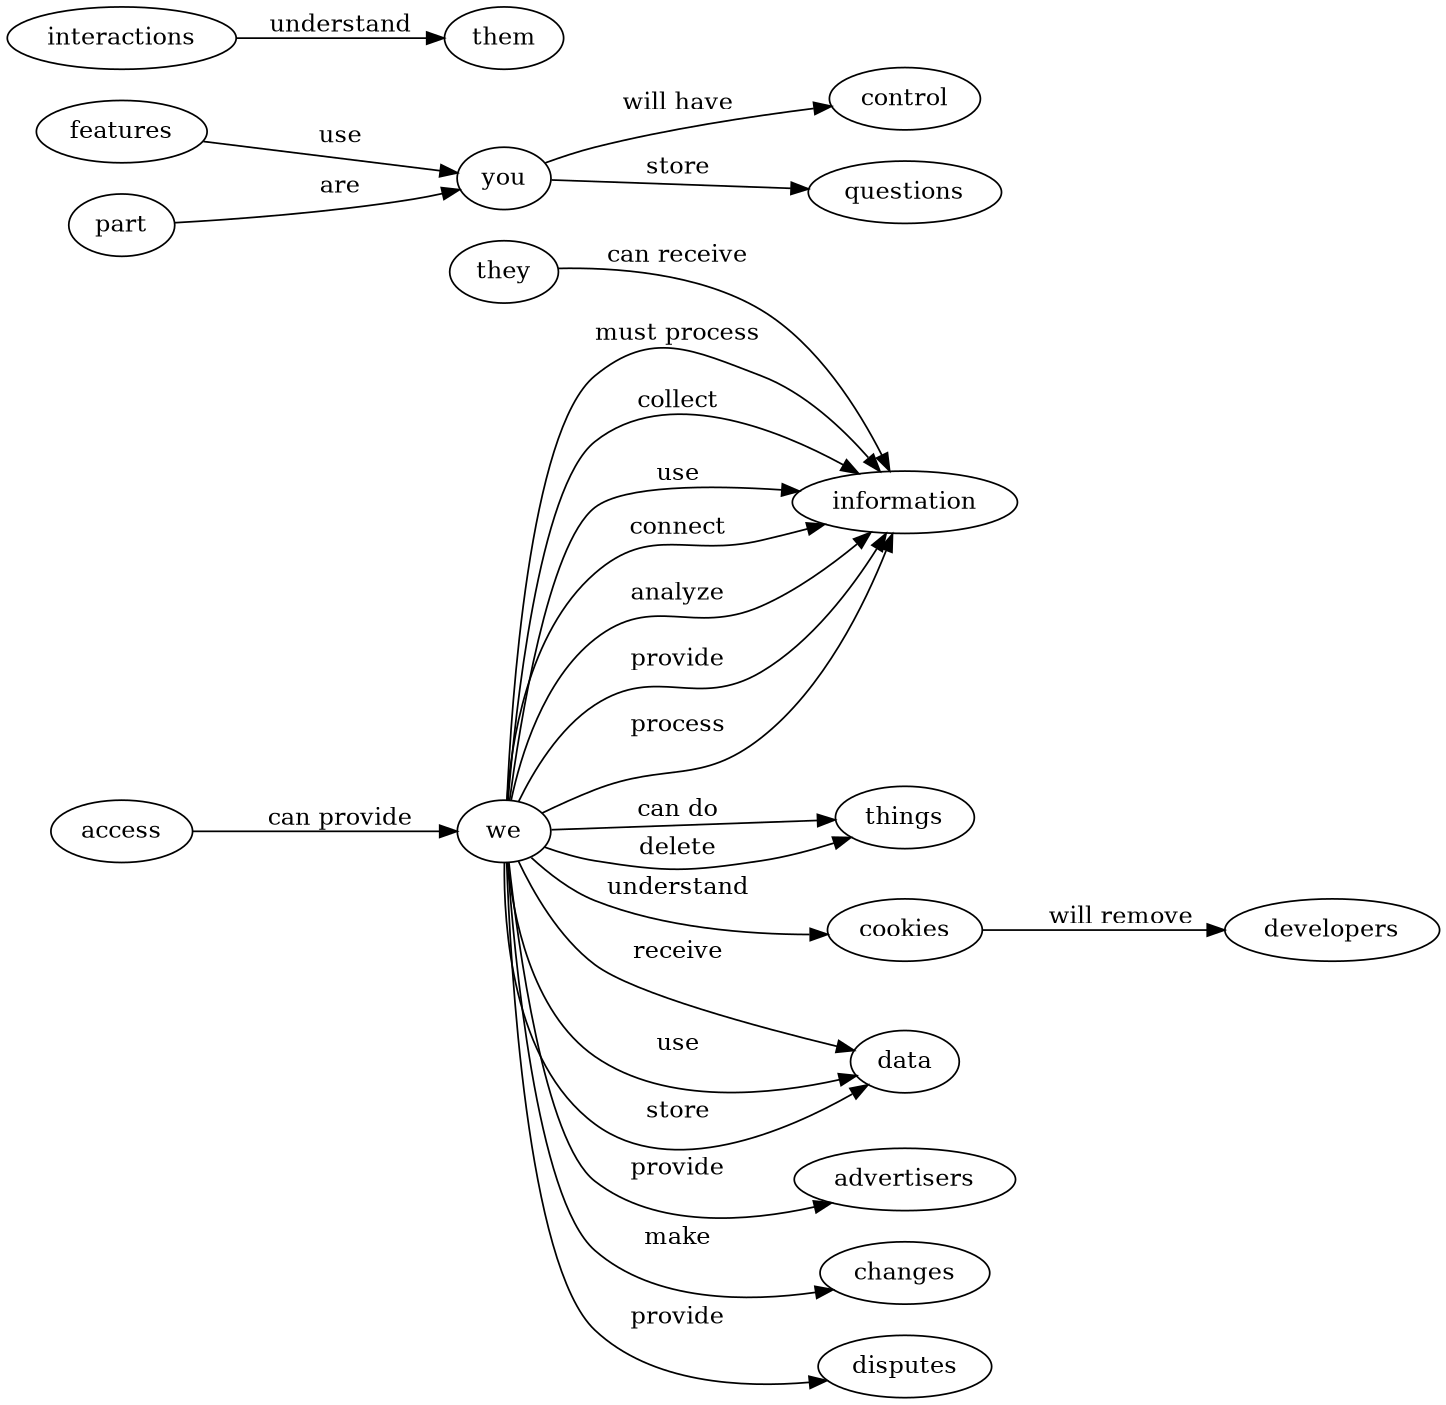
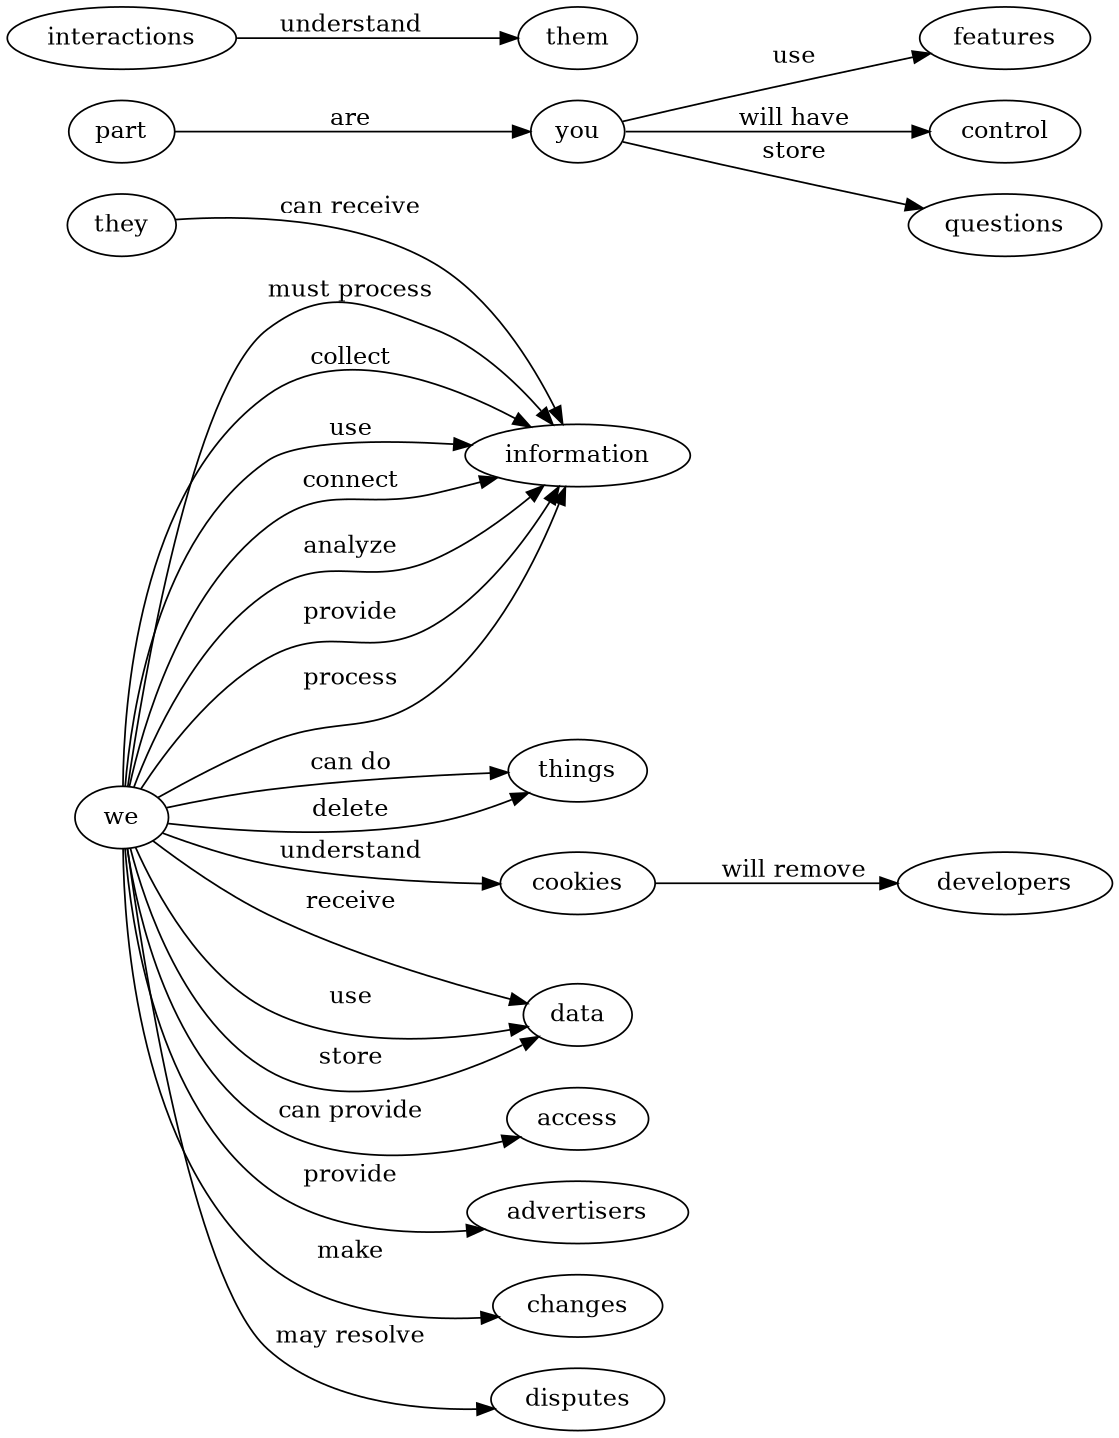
  digraph {
    rankdir=LR
    we
    information
    things
    cookies
    data
    access
    advertisers
    changes
    disputes
    developers
    you
    features
    control
    questions
    part
    they
    interactions
    them
    we -> information [label="must process"]
    we -> information [label=collect]
    we -> information [label=use]
    we -> information [label=connect]
    we -> information [label=analyze]
    we -> information [label=provide]
    we -> information [label=process]
    we -> things [label="can do"]
    we -> things [label=delete]
    we -> cookies [label=understand]
    we -> data [label=receive]
    we -> data [label=use]
    we -> data [label=store]
-   access -> we [label="can provide"]
+   we -> access [label="can provide"]
    we -> advertisers [label=provide]
    we -> changes [label=make]
-   we -> disputes [label=provide]
+   we -> disputes [label="may resolve"]
    cookies -> developers [label="will remove"]
-   features -> you [label=use]
+   you -> features [label=use]
    you -> control [label="will have"]
    you -> questions [label=store]
    part -> you [label=are]
    they -> information [label="can receive"]
    interactions -> them [label=understand]
  }
